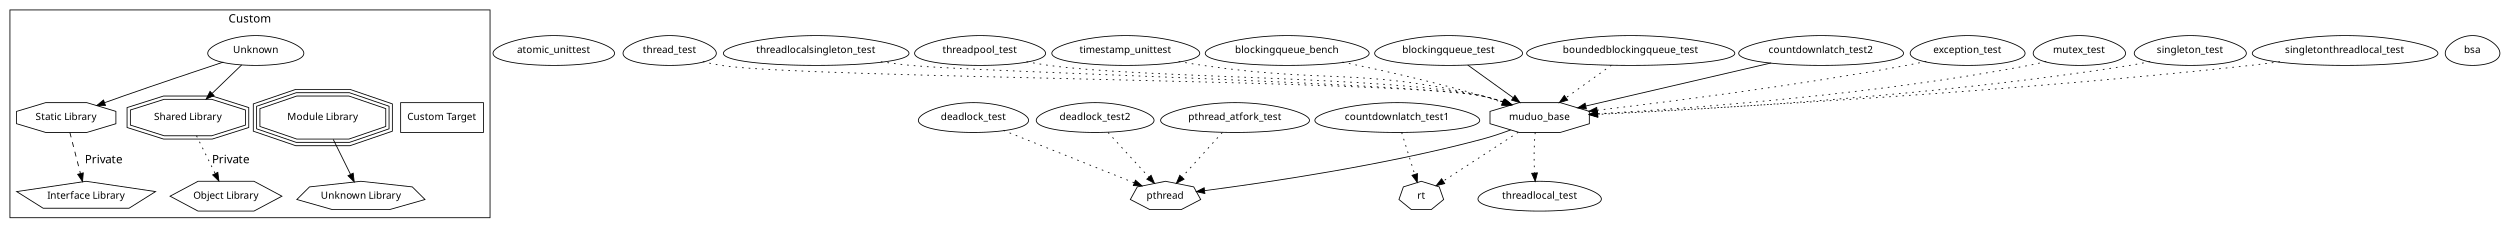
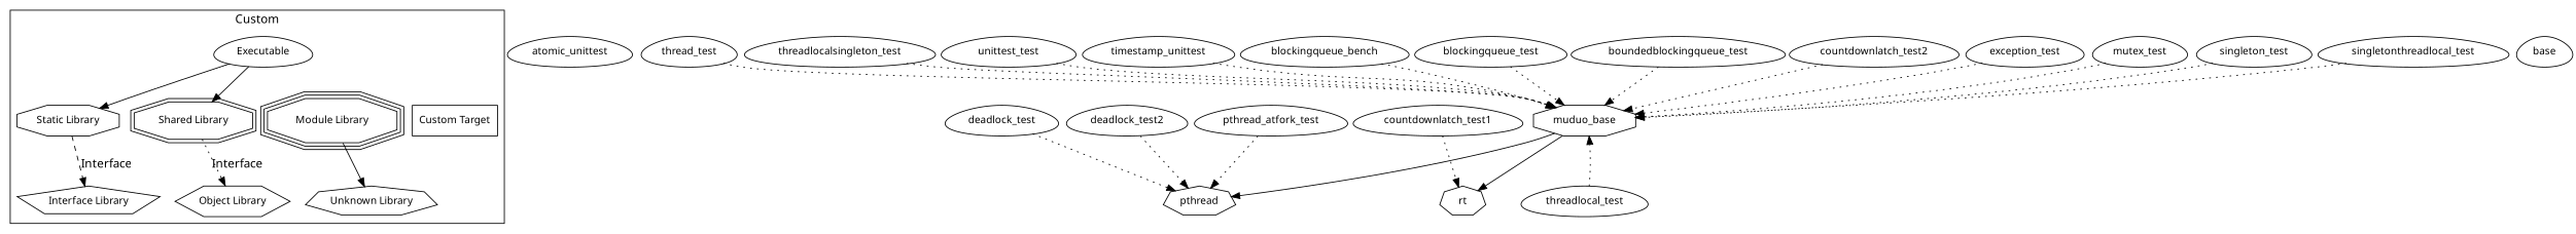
  digraph {
    fontname="Noto Sans"
    node [fontname="Noto Sans" fontsize=12 shape=egg]
    edge [fontname="Noto Sans" style=dotted]
-   n1 [label=Unknown]
+   n1 [label=Executable]
    n2 [label="Static Library" shape=octagon]
    n3 [label="Shared Library" shape=doubleoctagon]
    n4 [label="Module Library" shape=tripleoctagon]
    n5 [label="Custom Target" shape=box]
    n6 [label="Interface Library" shape=pentagon]
    n7 [label="Object Library" shape=hexagon]
    n8 [label="Unknown Library" shape=septagon]
    n9 [label=atomic_unittest]
    n10 [label=blockingqueue_bench]
    n11 [label=muduo_base shape=octagon]
    n12 [label=pthread shape=septagon]
    n13 [label=rt shape=septagon]
    n14 [label=blockingqueue_test]
    n15 [label=boundedblockingqueue_test]
-   n16 [label=bsa]
+   n16 [label=base]
    n17 [label=countdownlatch_test1]
    n18 [label=countdownlatch_test2]
    n19 [label=deadlock_test]
    n20 [label=deadlock_test2]
    n21 [label=exception_test]
    n22 [label=mutex_test]
    n23 [label=pthread_atfork_test]
    n24 [label=singleton_test]
    n25 [label=singletonthreadlocal_test]
    n26 [label=thread_test]
    n27 [label=threadlocal_test]
    n28 [label=threadlocalsingleton_test]
-   n29 [label=threadpool_test]
+   n29 [label=unittest_test]
    n30 [label=timestamp_unittest]
    subgraph cluster_1 {
      color=black
      label=Custom
      n1
      n2
      n3
      n4
      n5
      n6
      n7
      n8
    }
    n1 -> n2 [style=solid]
    n1 -> n3 [style=solid]
    n1 -> n4 [style=invis]
    n1 -> n5 [style=invis]
-   n2 -> n6 [label=Private style=dashed]
-   n3 -> n7 [label=Private]
+   n2 -> n6 [label=Interface style=dashed]
+   n3 -> n7 [label=Interface]
    n4 -> n8 [style=solid]
    n10 -> n11
    n11 -> n12 [style=""]
-   n11 -> n13
-   n14 -> n11 [style=solid]
+   n11 -> n13 [style=""]
+   n14 -> n11
    n15 -> n11
    n17 -> n13
-   n18 -> n11 [style=solid]
+   n18 -> n11
    n19 -> n12
    n20 -> n12
    n21 -> n11
    n22 -> n11
    n23 -> n12
    n24 -> n11
    n25 -> n11
    n26 -> n11
-   n11 -> n27
+   n27 -> n11
    n28 -> n11
    n29 -> n11
    n30 -> n11
  }
